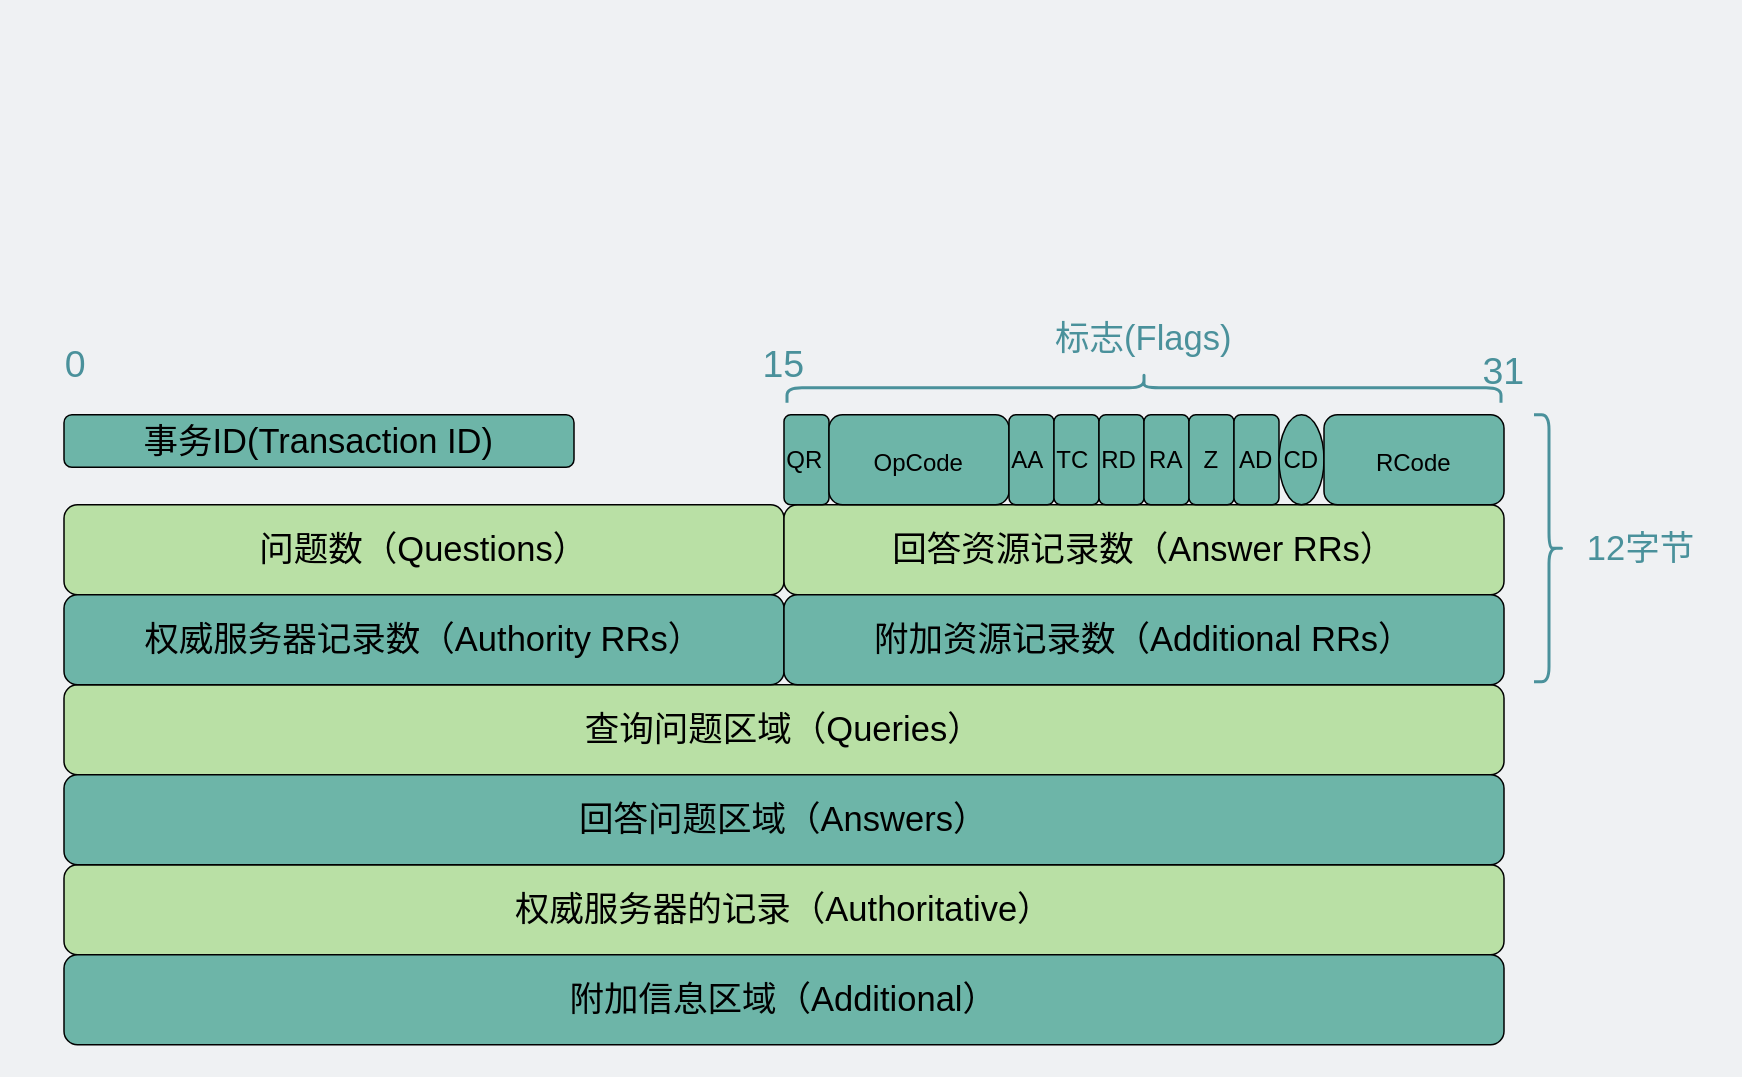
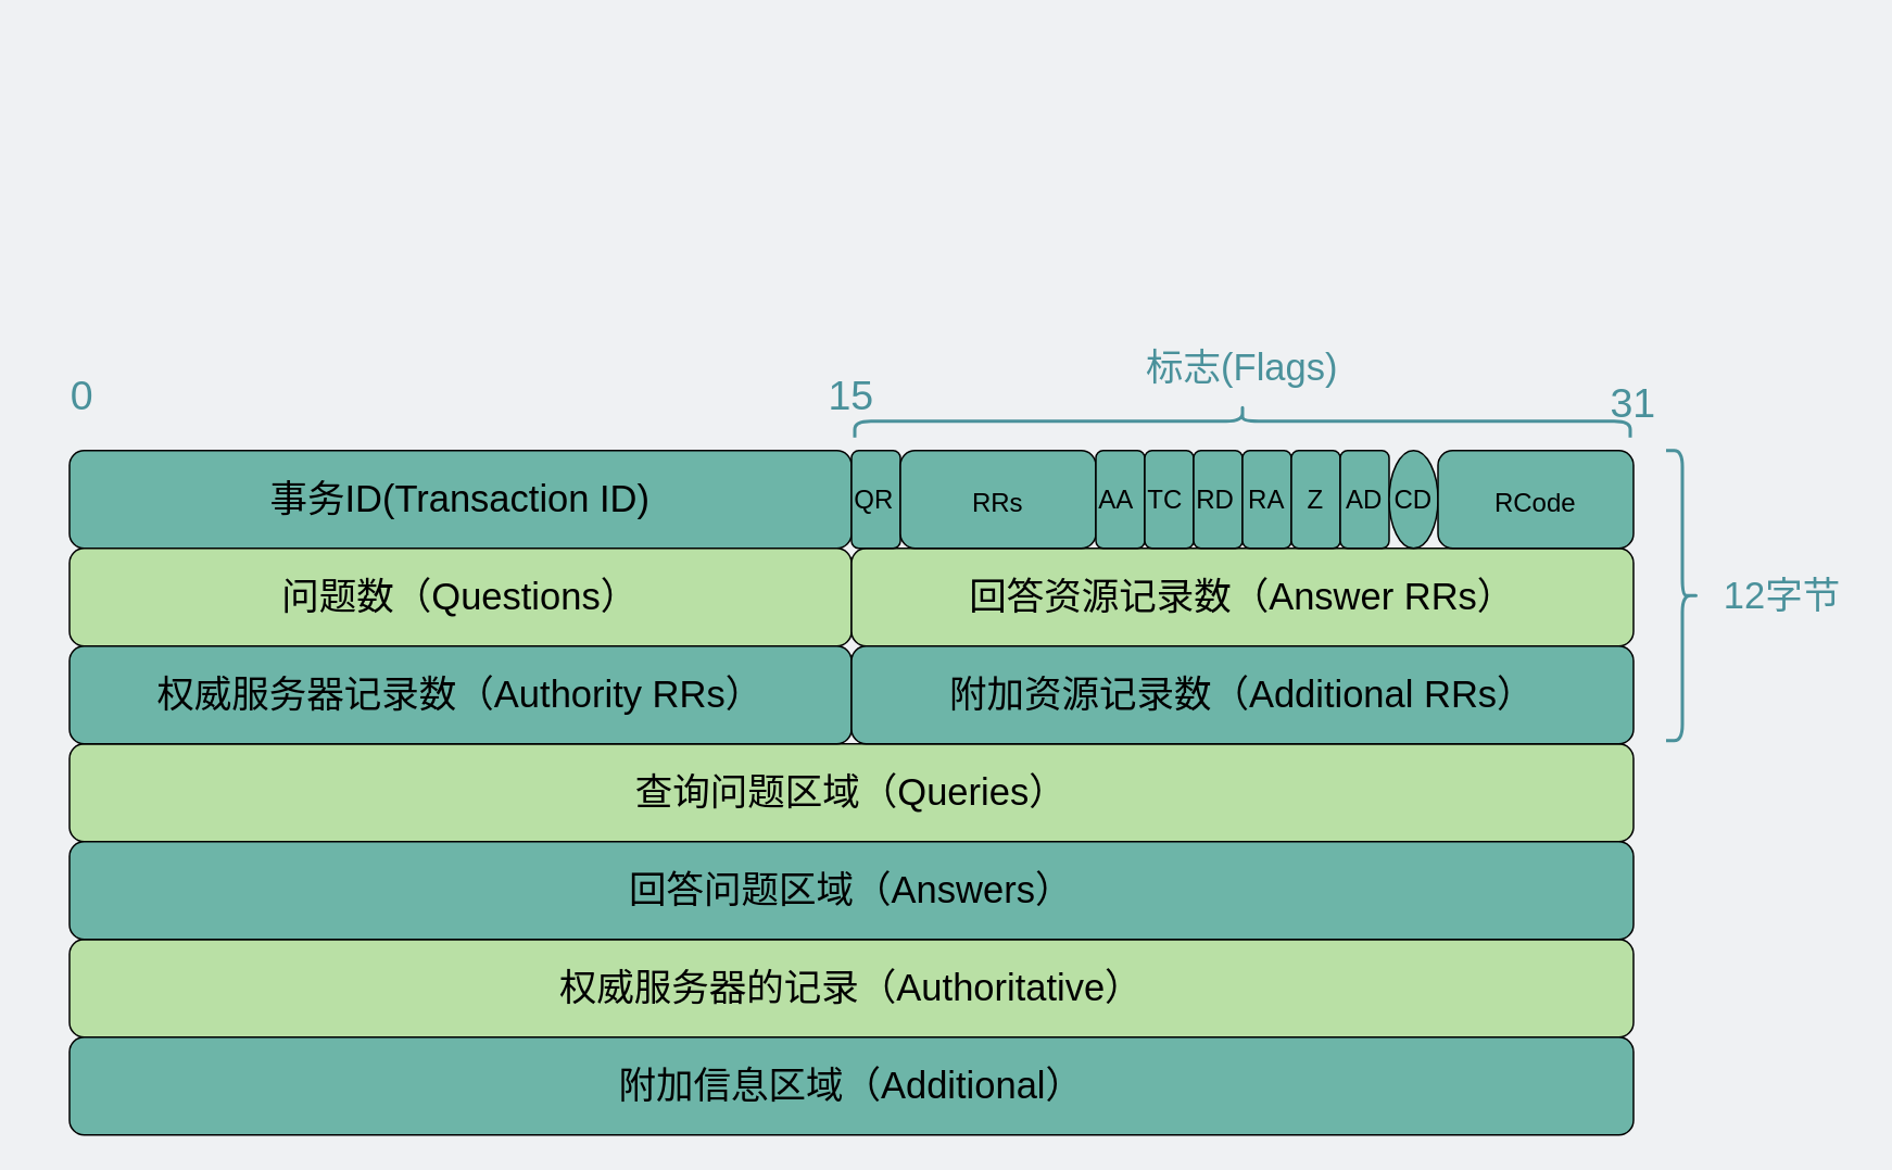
  <mxCell id="0" />
  <mxCell id="1" parent="0" />
- <mxCell id="2" value="事务ID(Transaction ID)" style="rounded=1;whiteSpace=wrap;html=1;fontSize=23;fillColor=#6DB5A8;" parent="1" vertex="1"><mxGeometry x="42" y="276" width="340" height="35" as="geometry" /></mxCell>
+ <mxCell id="2" value="事务ID(Transaction ID)" style="rounded=1;whiteSpace=wrap;html=1;fontSize=23;fillColor=#6DB5A8;" parent="1" vertex="1"><mxGeometry x="42" y="276" width="480" height="60" as="geometry" /></mxCell>
  <mxCell id="3" value="&lt;font color=&quot;#4a919b&quot;&gt;标志(Flags)&lt;/font&gt;" style="rounded=1;whiteSpace=wrap;html=1;fontSize=23;fillColor=none;strokeColor=none;" parent="1" vertex="1"><mxGeometry x="522" y="202" width="480" height="45" as="geometry" /></mxCell>
  <mxCell id="4" value="问题数（Questions）" style="rounded=1;whiteSpace=wrap;html=1;fontSize=23;fillColor=#B9E0A5;" parent="1" vertex="1"><mxGeometry x="42" y="336" width="480" height="60" as="geometry" /></mxCell>
  <mxCell id="5" value="权威服务器的记录（Authoritative）" style="rounded=1;whiteSpace=wrap;html=1;fontSize=23;fillColor=#B9E0A5;" parent="1" vertex="1"><mxGeometry x="42" y="576" width="960" height="60" as="geometry" /></mxCell>
  <mxCell id="6" value="附加信息区域（Additional）" style="rounded=1;whiteSpace=wrap;html=1;fontSize=23;fillColor=#6DB5A8;" parent="1" vertex="1"><mxGeometry x="42" y="636" width="960" height="60" as="geometry" /></mxCell>
  <mxCell id="7" value="查询问题区域（Queries）" style="rounded=1;whiteSpace=wrap;html=1;fontSize=23;fillColor=#B9E0A5;" parent="1" vertex="1"><mxGeometry x="42" y="456" width="960" height="60" as="geometry" /></mxCell>
  <mxCell id="8" value="回答问题区域（Answers）" style="rounded=1;whiteSpace=wrap;html=1;fontSize=23;fillColor=#6DB5A8;" parent="1" vertex="1"><mxGeometry x="42" y="516" width="960" height="60" as="geometry" /></mxCell>
  <mxCell id="9" value="" style="shape=curlyBracket;whiteSpace=wrap;html=1;rounded=1;fillColor=#FDD276;fontSize=10;direction=west;strokeWidth=2;strokeColor=#4A919B;" parent="1" vertex="1"><mxGeometry x="1022" y="276" width="20" height="178" as="geometry" /></mxCell>
  <mxCell id="10" value="&lt;font style=&quot;&quot;&gt;&lt;font color=&quot;#4a919b&quot; style=&quot;font-size: 23px;&quot;&gt;12字节&lt;/font&gt;&lt;br&gt;&lt;/font&gt;" style="text;html=1;strokeColor=none;fillColor=none;align=center;verticalAlign=middle;whiteSpace=wrap;rounded=0;fontSize=10;" parent="1" vertex="1"><mxGeometry x="1048" y="325" width="91" height="80" as="geometry" /></mxCell>
  <mxCell id="11" value="回答资源记录数（Answer RRs）" style="rounded=1;whiteSpace=wrap;html=1;fontSize=23;fillColor=#B9E0A5;" vertex="1" parent="1"><mxGeometry x="522" y="336" width="480" height="60" as="geometry" /></mxCell>
  <mxCell id="12" value="权威服务器记录数（Authority RRs）" style="rounded=1;whiteSpace=wrap;html=1;fontSize=23;fillColor=#6DB5A8;" vertex="1" parent="1"><mxGeometry x="42" y="396" width="480" height="60" as="geometry" /></mxCell>
  <mxCell id="13" value="附加资源记录数（Additional RRs）" style="rounded=1;whiteSpace=wrap;html=1;fontSize=23;fillColor=#6DB5A8;" vertex="1" parent="1"><mxGeometry x="522" y="396" width="480" height="60" as="geometry" /></mxCell>
  <mxCell id="14" value="&lt;font style=&quot;font-size: 16px;&quot;&gt;QR&lt;/font&gt;" style="rounded=1;whiteSpace=wrap;html=1;fontSize=10;align=left;fillColor=#6DB5A8;" vertex="1" parent="1"><mxGeometry x="522" y="276" width="30" height="60" as="geometry" /></mxCell>
- <mxCell id="15" value="&lt;font style=&quot;font-size: 16px;&quot;&gt;OpCode&lt;/font&gt;" style="rounded=1;whiteSpace=wrap;html=1;fontSize=23;fillColor=#6DB5A8;" vertex="1" parent="1"><mxGeometry x="552" y="276" width="120" height="60" as="geometry" /></mxCell>
+ <mxCell id="15" value="&lt;font style=&quot;font-size: 16px;&quot;&gt;RRs&lt;/font&gt;" style="rounded=1;whiteSpace=wrap;html=1;fontSize=23;fillColor=#6DB5A8;" vertex="1" parent="1"><mxGeometry x="552" y="276" width="120" height="60" as="geometry" /></mxCell>
  <mxCell id="16" value="&lt;font style=&quot;font-size: 16px;&quot;&gt;AA&lt;/font&gt;" style="rounded=1;whiteSpace=wrap;html=1;fontSize=10;align=left;fillColor=#6DB5A8;" vertex="1" parent="1"><mxGeometry x="672" y="276" width="30" height="60" as="geometry" /></mxCell>
  <mxCell id="17" value="&lt;font style=&quot;font-size: 16px;&quot;&gt;TC&lt;/font&gt;" style="rounded=1;whiteSpace=wrap;html=1;fontSize=10;align=left;fillColor=#6DB5A8;" vertex="1" parent="1"><mxGeometry x="702" y="276" width="30" height="60" as="geometry" /></mxCell>
  <mxCell id="18" value="&lt;blockquote style=&quot;margin: 0px 0px 0px 40px; border: none; padding: 0px; font-size: 16px;&quot;&gt;&lt;/blockquote&gt;&lt;font style=&quot;font-size: 16px;&quot;&gt;RD&lt;/font&gt;" style="rounded=1;whiteSpace=wrap;html=1;fontSize=16;align=left;fillColor=#6DB5A8;" vertex="1" parent="1"><mxGeometry x="732" y="276" width="30" height="60" as="geometry" /></mxCell>
  <mxCell id="19" value="RA" style="rounded=1;whiteSpace=wrap;html=1;fontSize=16;fillColor=#6DB5A8;" vertex="1" parent="1"><mxGeometry x="762" y="276" width="30" height="60" as="geometry" /></mxCell>
  <mxCell id="20" value="Z" style="rounded=1;whiteSpace=wrap;html=1;fontSize=16;fillColor=#6DB5A8;" vertex="1" parent="1"><mxGeometry x="792" y="276" width="30" height="60" as="geometry" /></mxCell>
  <mxCell id="21" value="AD" style="rounded=1;whiteSpace=wrap;html=1;fontSize=16;fillColor=#6DB5A8;" vertex="1" parent="1"><mxGeometry x="822" y="276" width="30" height="60" as="geometry" /></mxCell>
  <mxCell id="22" value="CD" style="ellipse;whiteSpace=wrap;html=1;fontSize=16;fillColor=#6DB5A8;" vertex="1" parent="1"><mxGeometry x="852" y="276" width="30" height="60" as="geometry" /></mxCell>
  <mxCell id="23" value="&lt;font style=&quot;font-size: 16px;&quot;&gt;RCode&lt;/font&gt;" style="rounded=1;whiteSpace=wrap;html=1;fontSize=23;fillColor=#6DB5A8;" vertex="1" parent="1"><mxGeometry x="882" y="276" width="120" height="60" as="geometry" /></mxCell>
  <mxCell id="24" value="" style="shape=curlyBracket;whiteSpace=wrap;html=1;rounded=1;flipH=1;fontSize=16;fillColor=#6DB5A8;rotation=-90;strokeWidth=2;strokeColor=#4A919B;" vertex="1" parent="1"><mxGeometry x="752" y="20" width="20" height="476" as="geometry" /></mxCell>
  <mxCell id="25" value="&lt;font style=&quot;font-size: 25px;&quot; color=&quot;#4a919b&quot;&gt;0&lt;/font&gt;" style="text;html=1;strokeColor=none;fillColor=none;align=center;verticalAlign=middle;whiteSpace=wrap;rounded=0;dashed=1;strokeWidth=2;fontSize=16;fontColor=#6DB5A8;" vertex="1" parent="1"><mxGeometry x="20" y="226" width="60" height="30" as="geometry" /></mxCell>
  <mxCell id="26" value="&lt;font style=&quot;font-size: 25px;&quot; color=&quot;#4a919b&quot;&gt;15&lt;/font&gt;" style="text;html=1;strokeColor=none;fillColor=none;align=center;verticalAlign=middle;whiteSpace=wrap;rounded=0;dashed=1;strokeWidth=2;fontSize=16;fontColor=#6DB5A8;" vertex="1" parent="1"><mxGeometry x="492" y="226" width="60" height="30" as="geometry" /></mxCell>
  <mxCell id="27" value="&lt;font style=&quot;font-size: 25px;&quot; color=&quot;#4a919b&quot;&gt;31&lt;/font&gt;" style="text;html=1;strokeColor=none;fillColor=none;align=center;verticalAlign=middle;whiteSpace=wrap;rounded=0;dashed=1;strokeWidth=2;fontSize=16;fontColor=#6DB5A8;" vertex="1" parent="1"><mxGeometry x="972" y="231" width="60" height="30" as="geometry" /></mxCell>
